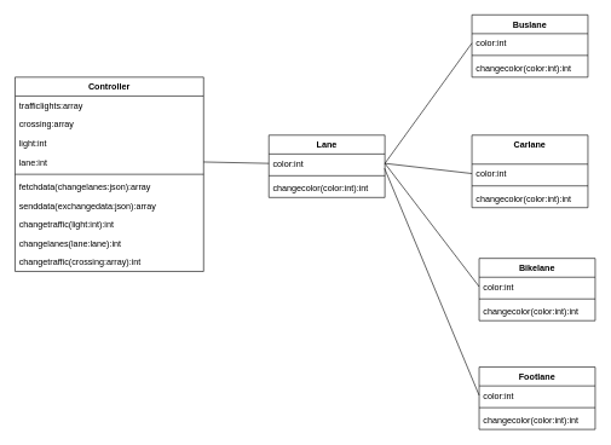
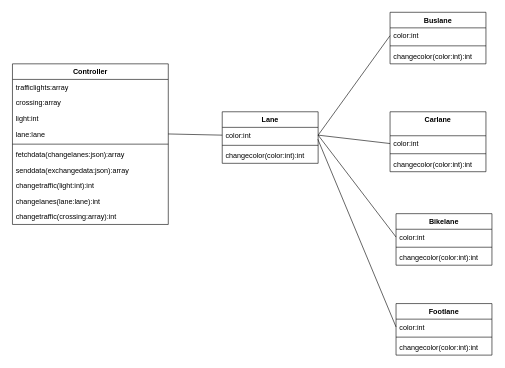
  <mxCell id="0" />
  <mxCell id="1" parent="0" />
  <mxCell id="2" value="Controller" style="swimlane;fontStyle=1;align=center;verticalAlign=top;childLayout=stackLayout;horizontal=1;startSize=26;horizontalStack=0;resizeParent=1;resizeParentMax=0;resizeLast=0;collapsible=1;marginBottom=0;" vertex="1" parent="1"><mxGeometry x="20" y="106" width="260" height="268" as="geometry"><mxRectangle x="280" y="80" width="90" height="26" as="alternateBounds" /></mxGeometry></mxCell>
  <mxCell id="3" value="trafficlights:array" style="text;strokeColor=none;fillColor=none;align=left;verticalAlign=top;spacingLeft=4;spacingRight=4;overflow=hidden;rotatable=0;points=[[0,0.5],[1,0.5]];portConstraint=eastwest;" vertex="1" parent="2"><mxGeometry y="26" width="260" height="26" as="geometry" /></mxCell>
  <mxCell id="4" value="crossing:array" style="text;strokeColor=none;fillColor=none;align=left;verticalAlign=top;spacingLeft=4;spacingRight=4;overflow=hidden;rotatable=0;points=[[0,0.5],[1,0.5]];portConstraint=eastwest;" vertex="1" parent="2"><mxGeometry y="52" width="260" height="26" as="geometry" /></mxCell>
  <mxCell id="5" value="light:int" style="text;strokeColor=none;fillColor=none;align=left;verticalAlign=top;spacingLeft=4;spacingRight=4;overflow=hidden;rotatable=0;points=[[0,0.5],[1,0.5]];portConstraint=eastwest;" vertex="1" parent="2"><mxGeometry y="78" width="260" height="26" as="geometry" /></mxCell>
- <mxCell id="6" value="lane:int" style="text;strokeColor=none;fillColor=none;align=left;verticalAlign=top;spacingLeft=4;spacingRight=4;overflow=hidden;rotatable=0;points=[[0,0.5],[1,0.5]];portConstraint=eastwest;" vertex="1" parent="2"><mxGeometry y="104" width="260" height="26" as="geometry" /></mxCell>
+ <mxCell id="6" value="lane:lane" style="text;strokeColor=none;fillColor=none;align=left;verticalAlign=top;spacingLeft=4;spacingRight=4;overflow=hidden;rotatable=0;points=[[0,0.5],[1,0.5]];portConstraint=eastwest;" vertex="1" parent="2"><mxGeometry y="104" width="260" height="26" as="geometry" /></mxCell>
  <mxCell id="7" value="" style="line;strokeWidth=1;fillColor=none;align=left;verticalAlign=middle;spacingTop=-1;spacingLeft=3;spacingRight=3;rotatable=0;labelPosition=right;points=[];portConstraint=eastwest;" vertex="1" parent="2"><mxGeometry y="130" width="260" height="8" as="geometry" /></mxCell>
  <mxCell id="8" value="fetchdata(changelanes:json):array" style="text;strokeColor=none;fillColor=none;align=left;verticalAlign=top;spacingLeft=4;spacingRight=4;overflow=hidden;rotatable=0;points=[[0,0.5],[1,0.5]];portConstraint=eastwest;" vertex="1" parent="2"><mxGeometry y="138" width="260" height="26" as="geometry" /></mxCell>
  <mxCell id="9" value="senddata(exchangedata:json):array" style="text;strokeColor=none;fillColor=none;align=left;verticalAlign=top;spacingLeft=4;spacingRight=4;overflow=hidden;rotatable=0;points=[[0,0.5],[1,0.5]];portConstraint=eastwest;" vertex="1" parent="2"><mxGeometry y="164" width="260" height="26" as="geometry" /></mxCell>
  <mxCell id="10" value="changetraffic(light:int):int" style="text;strokeColor=none;fillColor=none;align=left;verticalAlign=top;spacingLeft=4;spacingRight=4;overflow=hidden;rotatable=0;points=[[0,0.5],[1,0.5]];portConstraint=eastwest;" vertex="1" parent="2"><mxGeometry y="190" width="260" height="26" as="geometry" /></mxCell>
  <mxCell id="11" value="changelanes(lane:lane):int" style="text;strokeColor=none;fillColor=none;align=left;verticalAlign=top;spacingLeft=4;spacingRight=4;overflow=hidden;rotatable=0;points=[[0,0.5],[1,0.5]];portConstraint=eastwest;" vertex="1" parent="2"><mxGeometry y="216" width="260" height="26" as="geometry" /></mxCell>
  <mxCell id="12" value="changetraffic(crossing:array):int" style="text;strokeColor=none;fillColor=none;align=left;verticalAlign=top;spacingLeft=4;spacingRight=4;overflow=hidden;rotatable=0;points=[[0,0.5],[1,0.5]];portConstraint=eastwest;" vertex="1" parent="2"><mxGeometry y="242" width="260" height="26" as="geometry" /></mxCell>
  <mxCell id="13" value="Buslane" style="swimlane;fontStyle=1;align=center;verticalAlign=top;childLayout=stackLayout;horizontal=1;startSize=26;horizontalStack=0;resizeParent=1;resizeParentMax=0;resizeLast=0;collapsible=1;marginBottom=0;" vertex="1" parent="1"><mxGeometry x="650" y="20" width="160" height="86" as="geometry" /></mxCell>
  <mxCell id="14" value="color:int" style="text;strokeColor=none;fillColor=none;align=left;verticalAlign=top;spacingLeft=4;spacingRight=4;overflow=hidden;rotatable=0;points=[[0,0.5],[1,0.5]];portConstraint=eastwest;" vertex="1" parent="13"><mxGeometry y="26" width="160" height="26" as="geometry" /></mxCell>
  <mxCell id="15" value="" style="line;strokeWidth=1;fillColor=none;align=left;verticalAlign=middle;spacingTop=-1;spacingLeft=3;spacingRight=3;rotatable=0;labelPosition=right;points=[];portConstraint=eastwest;" vertex="1" parent="13"><mxGeometry y="52" width="160" height="8" as="geometry" /></mxCell>
  <mxCell id="16" value="changecolor(color:int):int" style="text;strokeColor=none;fillColor=none;align=left;verticalAlign=top;spacingLeft=4;spacingRight=4;overflow=hidden;rotatable=0;points=[[0,0.5],[1,0.5]];portConstraint=eastwest;" vertex="1" parent="13"><mxGeometry y="60" width="160" height="26" as="geometry" /></mxCell>
  <mxCell id="17" value="Carlane" style="swimlane;fontStyle=1;align=center;verticalAlign=top;childLayout=stackLayout;horizontal=1;startSize=40;horizontalStack=0;resizeParent=1;resizeParentMax=0;resizeLast=0;collapsible=1;marginBottom=0;" vertex="1" parent="1"><mxGeometry x="650" y="186" width="160" height="100" as="geometry" /></mxCell>
  <mxCell id="18" value="color:int" style="text;strokeColor=none;fillColor=none;align=left;verticalAlign=top;spacingLeft=4;spacingRight=4;overflow=hidden;rotatable=0;points=[[0,0.5],[1,0.5]];portConstraint=eastwest;" vertex="1" parent="17"><mxGeometry y="40" width="160" height="26" as="geometry" /></mxCell>
  <mxCell id="19" value="" style="line;strokeWidth=1;fillColor=none;align=left;verticalAlign=middle;spacingTop=-1;spacingLeft=3;spacingRight=3;rotatable=0;labelPosition=right;points=[];portConstraint=eastwest;" vertex="1" parent="17"><mxGeometry y="66" width="160" height="8" as="geometry" /></mxCell>
  <mxCell id="20" value="changecolor(color:int):int" style="text;strokeColor=none;fillColor=none;align=left;verticalAlign=top;spacingLeft=4;spacingRight=4;overflow=hidden;rotatable=0;points=[[0,0.5],[1,0.5]];portConstraint=eastwest;" vertex="1" parent="17"><mxGeometry y="74" width="160" height="26" as="geometry" /></mxCell>
  <mxCell id="21" value="Bikelane" style="swimlane;fontStyle=1;align=center;verticalAlign=top;childLayout=stackLayout;horizontal=1;startSize=26;horizontalStack=0;resizeParent=1;resizeParentMax=0;resizeLast=0;collapsible=1;marginBottom=0;" vertex="1" parent="1"><mxGeometry x="660" y="356" width="160" height="86" as="geometry" /></mxCell>
  <mxCell id="22" value="color:int" style="text;strokeColor=none;fillColor=none;align=left;verticalAlign=top;spacingLeft=4;spacingRight=4;overflow=hidden;rotatable=0;points=[[0,0.5],[1,0.5]];portConstraint=eastwest;" vertex="1" parent="21"><mxGeometry y="26" width="160" height="26" as="geometry" /></mxCell>
  <mxCell id="23" value="" style="line;strokeWidth=1;fillColor=none;align=left;verticalAlign=middle;spacingTop=-1;spacingLeft=3;spacingRight=3;rotatable=0;labelPosition=right;points=[];portConstraint=eastwest;" vertex="1" parent="21"><mxGeometry y="52" width="160" height="8" as="geometry" /></mxCell>
  <mxCell id="24" value="changecolor(color:int):int" style="text;strokeColor=none;fillColor=none;align=left;verticalAlign=top;spacingLeft=4;spacingRight=4;overflow=hidden;rotatable=0;points=[[0,0.5],[1,0.5]];portConstraint=eastwest;" vertex="1" parent="21"><mxGeometry y="60" width="160" height="26" as="geometry" /></mxCell>
  <mxCell id="25" value="Footlane" style="swimlane;fontStyle=1;align=center;verticalAlign=top;childLayout=stackLayout;horizontal=1;startSize=26;horizontalStack=0;resizeParent=1;resizeParentMax=0;resizeLast=0;collapsible=1;marginBottom=0;" vertex="1" parent="1"><mxGeometry x="660" y="506" width="160" height="86" as="geometry" /></mxCell>
  <mxCell id="26" value="color:int" style="text;strokeColor=none;fillColor=none;align=left;verticalAlign=top;spacingLeft=4;spacingRight=4;overflow=hidden;rotatable=0;points=[[0,0.5],[1,0.5]];portConstraint=eastwest;" vertex="1" parent="25"><mxGeometry y="26" width="160" height="26" as="geometry" /></mxCell>
  <mxCell id="27" value="" style="line;strokeWidth=1;fillColor=none;align=left;verticalAlign=middle;spacingTop=-1;spacingLeft=3;spacingRight=3;rotatable=0;labelPosition=right;points=[];portConstraint=eastwest;" vertex="1" parent="25"><mxGeometry y="52" width="160" height="8" as="geometry" /></mxCell>
  <mxCell id="28" value="changecolor(color:int):int" style="text;strokeColor=none;fillColor=none;align=left;verticalAlign=top;spacingLeft=4;spacingRight=4;overflow=hidden;rotatable=0;points=[[0,0.5],[1,0.5]];portConstraint=eastwest;" vertex="1" parent="25"><mxGeometry y="60" width="160" height="26" as="geometry" /></mxCell>
  <mxCell id="29" value="" style="endArrow=none;html=1;exitX=0;exitY=0.5;exitDx=0;exitDy=0;entryX=1;entryY=0.5;entryDx=0;entryDy=0;" edge="1" parent="1" source="31" target="6"><mxGeometry width="50" height="50" relative="1" as="geometry"><mxPoint x="270" y="396" as="sourcePoint" /><mxPoint x="300" y="239" as="targetPoint" /></mxGeometry></mxCell>
  <mxCell id="30" value="Lane" style="swimlane;fontStyle=1;align=center;verticalAlign=top;childLayout=stackLayout;horizontal=1;startSize=26;horizontalStack=0;resizeParent=1;resizeParentMax=0;resizeLast=0;collapsible=1;marginBottom=0;" vertex="1" parent="1"><mxGeometry x="370" y="186" width="160" height="86" as="geometry" /></mxCell>
  <mxCell id="31" value="color:int" style="text;strokeColor=none;fillColor=none;align=left;verticalAlign=top;spacingLeft=4;spacingRight=4;overflow=hidden;rotatable=0;points=[[0,0.5],[1,0.5]];portConstraint=eastwest;" vertex="1" parent="30"><mxGeometry y="26" width="160" height="26" as="geometry" /></mxCell>
  <mxCell id="32" value="" style="line;strokeWidth=1;fillColor=none;align=left;verticalAlign=middle;spacingTop=-1;spacingLeft=3;spacingRight=3;rotatable=0;labelPosition=right;points=[];portConstraint=eastwest;" vertex="1" parent="30"><mxGeometry y="52" width="160" height="8" as="geometry" /></mxCell>
  <mxCell id="33" value="changecolor(color:int):int" style="text;strokeColor=none;fillColor=none;align=left;verticalAlign=top;spacingLeft=4;spacingRight=4;overflow=hidden;rotatable=0;points=[[0,0.5],[1,0.5]];portConstraint=eastwest;" vertex="1" parent="30"><mxGeometry y="60" width="160" height="26" as="geometry" /></mxCell>
  <mxCell id="34" value="" style="endArrow=none;html=1;entryX=0;entryY=0.5;entryDx=0;entryDy=0;exitX=1;exitY=0.5;exitDx=0;exitDy=0;" edge="1" parent="1" source="31" target="14"><mxGeometry width="50" height="50" relative="1" as="geometry"><mxPoint x="560" y="196" as="sourcePoint" /><mxPoint x="610" y="146" as="targetPoint" /></mxGeometry></mxCell>
  <mxCell id="35" value="" style="endArrow=none;html=1;entryX=0;entryY=0.5;entryDx=0;entryDy=0;exitX=1;exitY=0.5;exitDx=0;exitDy=0;" edge="1" parent="1" source="31" target="18"><mxGeometry width="50" height="50" relative="1" as="geometry"><mxPoint x="560" y="246" as="sourcePoint" /><mxPoint x="610" y="196" as="targetPoint" /></mxGeometry></mxCell>
  <mxCell id="36" value="" style="endArrow=none;html=1;entryX=1;entryY=0.5;entryDx=0;entryDy=0;exitX=0;exitY=0.5;exitDx=0;exitDy=0;" edge="1" parent="1" source="22" target="31"><mxGeometry width="50" height="50" relative="1" as="geometry"><mxPoint x="560" y="316" as="sourcePoint" /><mxPoint x="610" y="266" as="targetPoint" /></mxGeometry></mxCell>
  <mxCell id="37" value="" style="endArrow=none;html=1;entryX=0;entryY=0.5;entryDx=0;entryDy=0;exitX=0.997;exitY=0.763;exitDx=0;exitDy=0;exitPerimeter=0;" edge="1" parent="1" source="31" target="26"><mxGeometry width="50" height="50" relative="1" as="geometry"><mxPoint x="560" y="416" as="sourcePoint" /><mxPoint x="610" y="366" as="targetPoint" /></mxGeometry></mxCell>
